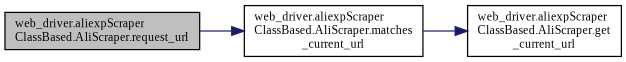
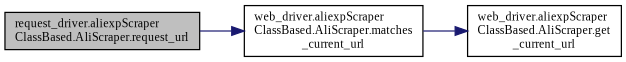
  digraph {
    rankdir=LR
    fontname="Liberation Serif"
    node [color=black fillcolor=white fontname="Liberation Serif" fontsize=10 shape=record style=filled]
    edge [color=midnightblue fontname="Liberation Serif" fontsize=10 labelfontname=Helvetica labelfontsize=10 style=solid]
-   n1 [fillcolor=grey75 fontcolor=black height=0.2 label="web_driver.aliexpScraper\lClassBased.AliScraper.request_url" width=0.4]
+   n1 [fillcolor=grey75 fontcolor=black height=0.2 label="request_driver.aliexpScraper\lClassBased.AliScraper.request_url" width=0.4]
    n2 [height=0.2 label="web_driver.aliexpScraper\lClassBased.AliScraper.matches\l_current_url" width=0.4]
    n3 [height=0.2 label="web_driver.aliexpScraper\lClassBased.AliScraper.get\l_current_url" width=0.4]
    n1 -> n2
    n2 -> n3
  }
